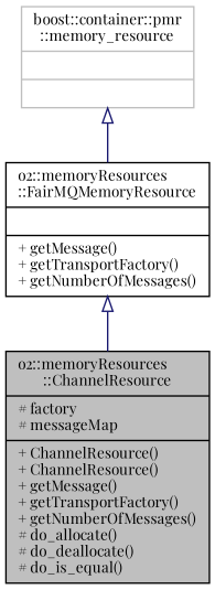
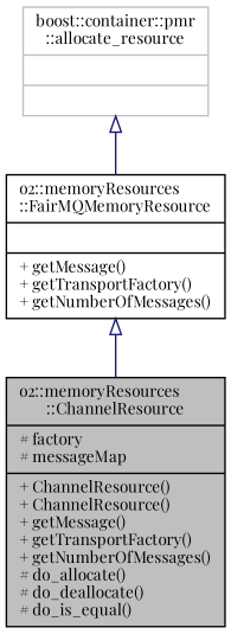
  digraph {
    fontname="Playfair Display"
    node [color=black fontname="Playfair Display" fontsize=10 shape=record]
    edge [arrowtail=onormal color=midnightblue dir=back fontname="Playfair Display" fontsize=10 labelfontname=Helvetica labelfontsize=10 style=solid]
    n1 [fillcolor=grey75 fontcolor=black height=0.2 label="{o2::memoryResources\l::ChannelResource\n|# factory\l# messageMap\l|+ ChannelResource()\l+ ChannelResource()\l+ getMessage()\l+ getTransportFactory()\l+ getNumberOfMessages()\l# do_allocate()\l# do_deallocate()\l# do_is_equal()\l}" style=filled width=0.4]
    n2 [height=0.2 label="{o2::memoryResources\l::FairMQMemoryResource\n||+ getMessage()\l+ getTransportFactory()\l+ getNumberOfMessages()\l}" width=0.4]
-   n3 [color=grey75 height=0.2 label="{boost::container::pmr\l::memory_resource\n||}" width=0.4]
+   n3 [color=grey75 height=0.2 label="{boost::container::pmr\l::allocate_resource\n||}" width=0.4]
    n2 -> n1
    n3 -> n2
  }
